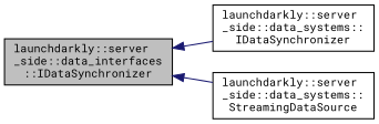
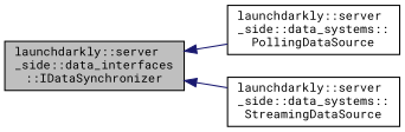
  digraph {
    rankdir=LR
    fontname="Roboto Mono"
    node [color=black fillcolor=white fontname="Roboto Mono" fontsize=10 shape=record style=filled]
    edge [color=midnightblue dir=back fontname="Roboto Mono" fontsize=10 labelfontname=Helvetica labelfontsize=10 style=solid]
    n1 [fillcolor=grey75 fontcolor=black height=0.2 label="launchdarkly::server\l_side::data_interfaces\l::IDataSynchronizer" width=0.4]
-   n2 [height=0.2 label="launchdarkly::server\l_side::data_systems::\lIDataSynchronizer" width=0.4]
+   n2 [height=0.2 label="launchdarkly::server\l_side::data_systems::\lPollingDataSource" width=0.4]
    n3 [height=0.2 label="launchdarkly::server\l_side::data_systems::\lStreamingDataSource" width=0.4]
    n1 -> n2
    n1 -> n3
  }
